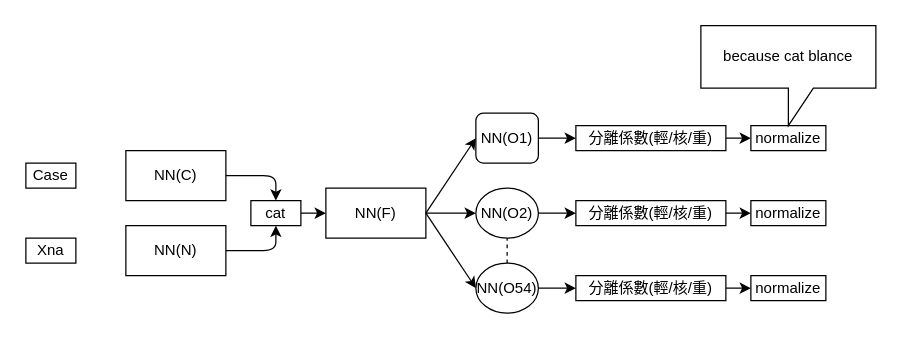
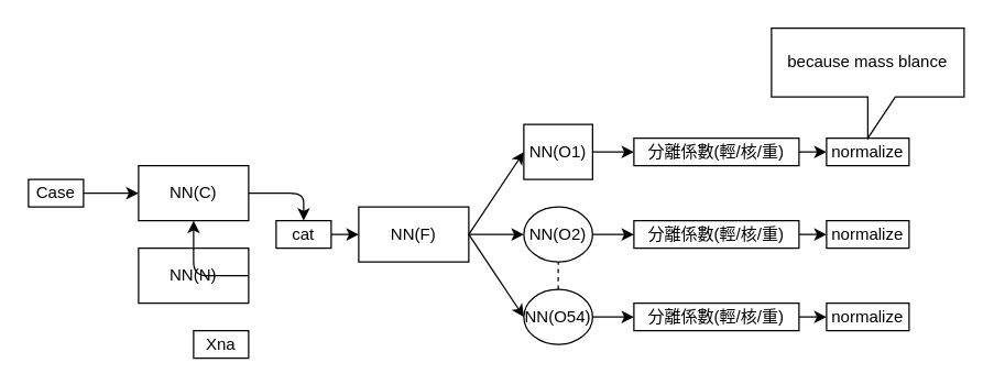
  <mxCell id="0" />
  <mxCell id="1" parent="0" />
- <mxCell id="2" value="Xna" style="text;html=1;strokeColor=#000000;fillColor=none;align=center;verticalAlign=middle;whiteSpace=wrap;rounded=0;" vertex="1" parent="1"><mxGeometry x="20" y="190" width="40" height="20" as="geometry" /></mxCell>
+ <mxCell id="2" value="Xna" style="text;html=1;strokeColor=#000000;fillColor=none;align=center;verticalAlign=middle;whiteSpace=wrap;rounded=0;" vertex="1" parent="1"><mxGeometry x="140" y="240" width="40" height="20" as="geometry" /></mxCell>
  <mxCell id="3" value="Case" style="text;html=1;strokeColor=#000000;fillColor=none;align=center;verticalAlign=middle;whiteSpace=wrap;rounded=0;" vertex="1" parent="1"><mxGeometry x="20" y="130" width="40" height="20" as="geometry" /></mxCell>
  <mxCell id="4" value="NN(C)" style="rounded=0;whiteSpace=wrap;html=1;strokeColor=#000000;" vertex="1" parent="1"><mxGeometry x="100" y="120" width="80" height="40" as="geometry" /></mxCell>
  <mxCell id="5" value="NN(N)" style="rounded=0;whiteSpace=wrap;html=1;strokeColor=#000000;" vertex="1" parent="1"><mxGeometry x="100" y="180" width="80" height="40" as="geometry" /></mxCell>
+ <mxCell id="6" value="" style="endArrow=classic;html=1;exitX=1;exitY=0.5;exitDx=0;exitDy=0;entryX=0;entryY=0.5;entryDx=0;entryDy=0;" edge="1" parent="1" source="3" target="4"><mxGeometry width="50" height="50" relative="1" as="geometry"><mxPoint x="290" y="290" as="sourcePoint" /><mxPoint x="340" y="240" as="targetPoint" /></mxGeometry></mxCell>
  <mxCell id="7" value="cat" style="text;html=1;strokeColor=#000000;fillColor=none;align=center;verticalAlign=middle;whiteSpace=wrap;rounded=0;" vertex="1" parent="1"><mxGeometry x="200" y="160" width="40" height="20" as="geometry" /></mxCell>
  <mxCell id="8" value="NN(F)" style="rounded=0;whiteSpace=wrap;html=1;strokeColor=#000000;" vertex="1" parent="1"><mxGeometry x="260" y="150" width="80" height="40" as="geometry" /></mxCell>
- <mxCell id="9" value="" style="edgeStyle=segmentEdgeStyle;endArrow=classic;html=1;exitX=1;exitY=0.5;exitDx=0;exitDy=0;entryX=0.5;entryY=1;entryDx=0;entryDy=0;" edge="1" parent="1" source="5" target="7"><mxGeometry width="50" height="50" relative="1" as="geometry"><mxPoint x="290" y="290" as="sourcePoint" /><mxPoint x="340" y="240" as="targetPoint" /></mxGeometry></mxCell>
+ <mxCell id="9" value="" style="edgeStyle=segmentEdgeStyle;endArrow=classic;html=1;exitX=1;exitY=0.5;exitDx=0;exitDy=0;" edge="1" parent="1" source="5" target="4"><mxGeometry width="50" height="50" relative="1" as="geometry"><mxPoint x="290" y="290" as="sourcePoint" /><mxPoint x="340" y="240" as="targetPoint" /></mxGeometry></mxCell>
  <mxCell id="10" value="" style="edgeStyle=segmentEdgeStyle;endArrow=classic;html=1;exitX=1;exitY=0.5;exitDx=0;exitDy=0;entryX=0.5;entryY=0;entryDx=0;entryDy=0;" edge="1" parent="1" source="4" target="7"><mxGeometry width="50" height="50" relative="1" as="geometry"><mxPoint x="290" y="290" as="sourcePoint" /><mxPoint x="260" y="110" as="targetPoint" /><Array as="points"><mxPoint x="220" y="140" /></Array></mxGeometry></mxCell>
  <mxCell id="11" value="" style="endArrow=classic;html=1;exitX=1;exitY=0.5;exitDx=0;exitDy=0;entryX=0;entryY=0.5;entryDx=0;entryDy=0;" edge="1" parent="1" source="7" target="8"><mxGeometry width="50" height="50" relative="1" as="geometry"><mxPoint x="290" y="290" as="sourcePoint" /><mxPoint x="340" y="240" as="targetPoint" /></mxGeometry></mxCell>
- <mxCell id="12" value="NN(O1)" style="whiteSpace=wrap;html=1;strokeColor=#000000;rounded=1;" vertex="1" parent="1"><mxGeometry x="380" y="90" width="50" height="40" as="geometry" /></mxCell>
+ <mxCell id="12" value="NN(O1)" style="rounded=0;whiteSpace=wrap;html=1;strokeColor=#000000;" vertex="1" parent="1"><mxGeometry x="380" y="90" width="50" height="40" as="geometry" /></mxCell>
  <mxCell id="13" value="NN(O2)" style="ellipse;whiteSpace=wrap;html=1;strokeColor=#000000;" vertex="1" parent="1"><mxGeometry x="380" y="150" width="50" height="40" as="geometry" /></mxCell>
  <mxCell id="14" value="NN(O54)" style="ellipse;whiteSpace=wrap;html=1;strokeColor=#000000;" vertex="1" parent="1"><mxGeometry x="380" y="210" width="50" height="40" as="geometry" /></mxCell>
  <mxCell id="15" value="" style="endArrow=classic;html=1;entryX=0;entryY=0.5;entryDx=0;entryDy=0;exitX=1;exitY=0.5;exitDx=0;exitDy=0;" edge="1" parent="1" source="8" target="12"><mxGeometry width="50" height="50" relative="1" as="geometry"><mxPoint x="290" y="290" as="sourcePoint" /><mxPoint x="340" y="240" as="targetPoint" /></mxGeometry></mxCell>
  <mxCell id="16" value="" style="endArrow=classic;html=1;entryX=0;entryY=0.5;entryDx=0;entryDy=0;" edge="1" parent="1" target="13"><mxGeometry width="50" height="50" relative="1" as="geometry"><mxPoint x="340" y="170" as="sourcePoint" /><mxPoint x="340" y="240" as="targetPoint" /></mxGeometry></mxCell>
  <mxCell id="17" value="" style="endArrow=classic;html=1;entryX=0;entryY=0.5;entryDx=0;entryDy=0;exitX=1;exitY=0.5;exitDx=0;exitDy=0;" edge="1" parent="1" source="8" target="14"><mxGeometry width="50" height="50" relative="1" as="geometry"><mxPoint x="290" y="290" as="sourcePoint" /><mxPoint x="340" y="240" as="targetPoint" /></mxGeometry></mxCell>
  <mxCell id="18" value="" style="endArrow=none;dashed=1;html=1;entryX=0.5;entryY=1;entryDx=0;entryDy=0;exitX=0.5;exitY=0;exitDx=0;exitDy=0;" edge="1" parent="1" source="14" target="13"><mxGeometry width="50" height="50" relative="1" as="geometry"><mxPoint x="290" y="290" as="sourcePoint" /><mxPoint x="340" y="240" as="targetPoint" /></mxGeometry></mxCell>
  <mxCell id="19" value="normalize" style="text;html=1;strokeColor=#000000;fillColor=none;align=center;verticalAlign=middle;whiteSpace=wrap;rounded=0;" vertex="1" parent="1"><mxGeometry x="600" y="100" width="60" height="20" as="geometry" /></mxCell>
  <mxCell id="20" value="normalize" style="text;html=1;strokeColor=#000000;fillColor=none;align=center;verticalAlign=middle;whiteSpace=wrap;rounded=0;" vertex="1" parent="1"><mxGeometry x="600" y="160" width="60" height="20" as="geometry" /></mxCell>
  <mxCell id="21" value="normalize" style="text;html=1;strokeColor=#000000;fillColor=none;align=center;verticalAlign=middle;whiteSpace=wrap;rounded=0;" vertex="1" parent="1"><mxGeometry x="600" y="220" width="60" height="20" as="geometry" /></mxCell>
- <mxCell id="22" value="&lt;span&gt;because cat blance&lt;/span&gt;" style="shape=callout;whiteSpace=wrap;html=1;perimeter=calloutPerimeter;strokeColor=#000000;fillColor=none;" vertex="1" parent="1"><mxGeometry x="560" y="20" width="140" height="80" as="geometry" /></mxCell>
+ <mxCell id="22" value="&lt;span&gt;because mass blance&lt;/span&gt;" style="shape=callout;whiteSpace=wrap;html=1;perimeter=calloutPerimeter;strokeColor=#000000;fillColor=none;" vertex="1" parent="1"><mxGeometry x="560" y="20" width="140" height="80" as="geometry" /></mxCell>
  <mxCell id="23" value="分離係數(輕/核/重)" style="text;html=1;strokeColor=#000000;fillColor=none;align=center;verticalAlign=middle;whiteSpace=wrap;rounded=0;" vertex="1" parent="1"><mxGeometry x="460" y="100" width="120" height="20" as="geometry" /></mxCell>
  <mxCell id="24" value="" style="endArrow=classic;html=1;entryX=0;entryY=0.5;entryDx=0;entryDy=0;exitX=1;exitY=0.5;exitDx=0;exitDy=0;" edge="1" parent="1" source="12"><mxGeometry width="50" height="50" relative="1" as="geometry"><mxPoint x="290" y="290" as="sourcePoint" /><mxPoint x="460" y="110" as="targetPoint" /></mxGeometry></mxCell>
  <mxCell id="25" value="" style="endArrow=classic;html=1;exitX=1;exitY=0.5;exitDx=0;exitDy=0;" edge="1" parent="1" source="13"><mxGeometry width="50" height="50" relative="1" as="geometry"><mxPoint x="290" y="290" as="sourcePoint" /><mxPoint x="460" y="170" as="targetPoint" /></mxGeometry></mxCell>
  <mxCell id="26" value="分離係數(輕/核/重)" style="text;html=1;strokeColor=#000000;fillColor=none;align=center;verticalAlign=middle;whiteSpace=wrap;rounded=0;" vertex="1" parent="1"><mxGeometry x="460" y="160" width="120" height="20" as="geometry" /></mxCell>
  <mxCell id="27" value="分離係數(輕/核/重)" style="text;html=1;strokeColor=#000000;fillColor=none;align=center;verticalAlign=middle;whiteSpace=wrap;rounded=0;" vertex="1" parent="1"><mxGeometry x="460" y="220" width="120" height="20" as="geometry" /></mxCell>
  <mxCell id="28" value="" style="endArrow=classic;html=1;entryX=0;entryY=0.5;entryDx=0;entryDy=0;exitX=1;exitY=0.5;exitDx=0;exitDy=0;" edge="1" parent="1" source="14" target="27"><mxGeometry width="50" height="50" relative="1" as="geometry"><mxPoint x="290" y="290" as="sourcePoint" /><mxPoint x="340" y="240" as="targetPoint" /></mxGeometry></mxCell>
  <mxCell id="29" value="" style="endArrow=classic;html=1;entryX=0;entryY=0.5;entryDx=0;entryDy=0;exitX=1;exitY=0.5;exitDx=0;exitDy=0;" edge="1" parent="1" source="23" target="19"><mxGeometry width="50" height="50" relative="1" as="geometry"><mxPoint x="290" y="290" as="sourcePoint" /><mxPoint x="340" y="240" as="targetPoint" /></mxGeometry></mxCell>
  <mxCell id="30" value="" style="endArrow=classic;html=1;entryX=0;entryY=0.5;entryDx=0;entryDy=0;exitX=1;exitY=0.5;exitDx=0;exitDy=0;" edge="1" parent="1" source="26" target="20"><mxGeometry width="50" height="50" relative="1" as="geometry"><mxPoint x="290" y="290" as="sourcePoint" /><mxPoint x="340" y="240" as="targetPoint" /></mxGeometry></mxCell>
  <mxCell id="31" value="" style="endArrow=classic;html=1;entryX=0;entryY=0.5;entryDx=0;entryDy=0;exitX=1;exitY=0.5;exitDx=0;exitDy=0;" edge="1" parent="1" source="27" target="21"><mxGeometry width="50" height="50" relative="1" as="geometry"><mxPoint x="290" y="290" as="sourcePoint" /><mxPoint x="340" y="240" as="targetPoint" /></mxGeometry></mxCell>
